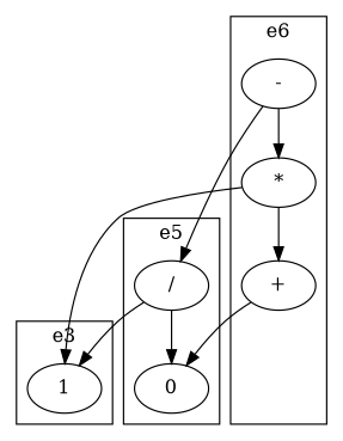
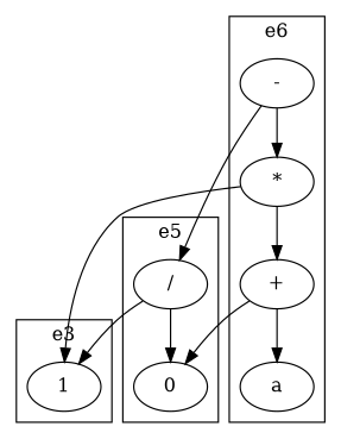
  strict digraph {
    n1 [label=1]
    n2 [label="+"]
    n3 [label="-"]
+   n4 [label=a]
    n5 [label="*"]
    n6 [label="/"]
    n7 [label=0]
    subgraph cluster_1 {
      label=e3
      n1
    }
    subgraph cluster_2 {
      label=e6
      n2
      n3
+     n4
      n5
    }
    subgraph cluster_3 {
      label=e5
      n6
      n7
    }
+   n2 -> n4
    n2 -> n7
    n3 -> n5
    n3 -> n6
    n5 -> n1
    n5 -> n2
    n6 -> n1
    n6 -> n7
  }
